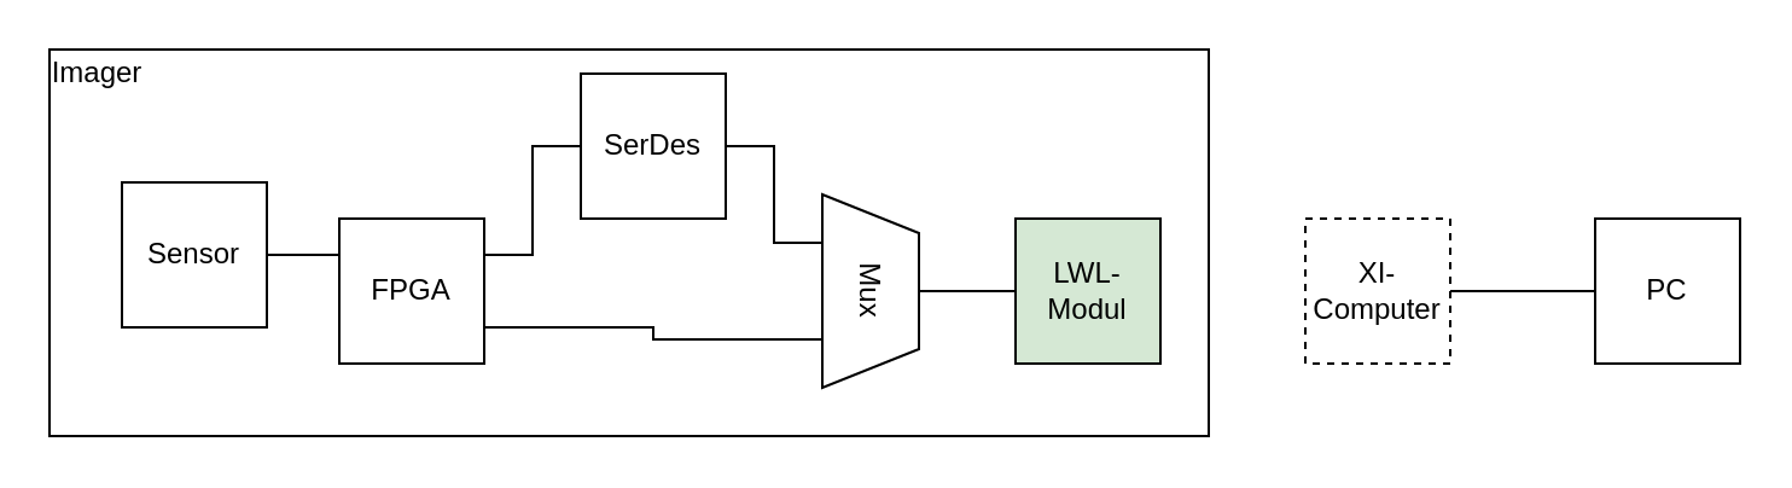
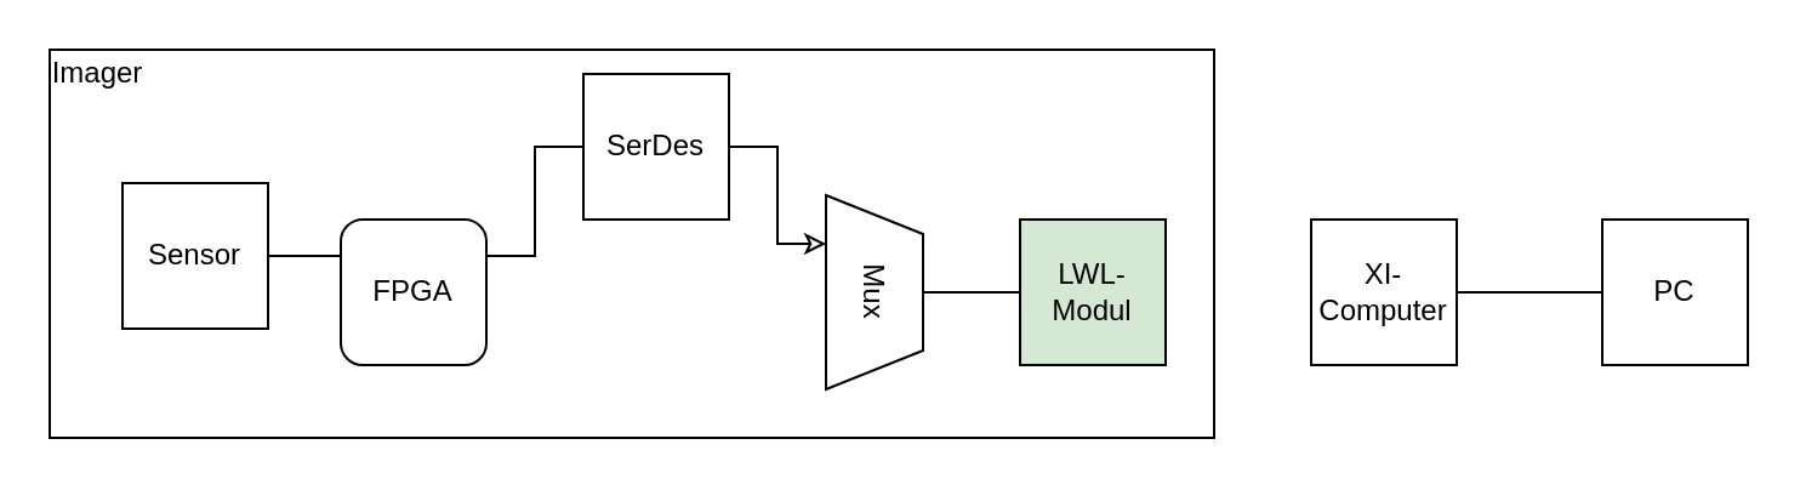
  <mxCell id="0" />
  <mxCell id="1" parent="0" />
  <mxCell id="2" value="" style="rounded=0;whiteSpace=wrap;html=1;fillColor=none;" vertex="1" parent="1"><mxGeometry x="20" y="20" width="480" height="160" as="geometry" /></mxCell>
- <mxCell id="3" style="edgeStyle=orthogonalEdgeStyle;rounded=0;orthogonalLoop=1;jettySize=auto;html=1;exitX=1;exitY=0.75;exitDx=0;exitDy=0;entryX=0.75;entryY=1;entryDx=0;entryDy=0;endArrow=none;endFill=0;" edge="1" parent="1" source="4" target="10"><mxGeometry relative="1" as="geometry" /></mxCell>
- <mxCell id="4" value="FPGA" style="rounded=0;whiteSpace=wrap;html=1;" vertex="1" parent="1"><mxGeometry x="140" y="90" width="60" height="60" as="geometry" /></mxCell>
+ <mxCell id="4" value="FPGA" style="whiteSpace=wrap;html=1;rounded=1;" vertex="1" parent="1"><mxGeometry x="140" y="90" width="60" height="60" as="geometry" /></mxCell>
  <mxCell id="5" style="edgeStyle=orthogonalEdgeStyle;rounded=0;orthogonalLoop=1;jettySize=auto;html=1;exitX=1;exitY=0.5;exitDx=0;exitDy=0;entryX=0;entryY=0.5;entryDx=0;entryDy=0;endArrow=none;endFill=0;" edge="1" parent="1" source="6" target="4"><mxGeometry relative="1" as="geometry" /></mxCell>
  <mxCell id="6" value="Sensor" style="rounded=0;whiteSpace=wrap;html=1;" vertex="1" parent="1"><mxGeometry x="50" y="75" width="60" height="60" as="geometry" /></mxCell>
- <mxCell id="7" style="edgeStyle=orthogonalEdgeStyle;rounded=0;orthogonalLoop=1;jettySize=auto;html=1;exitX=1;exitY=0.5;exitDx=0;exitDy=0;entryX=0.25;entryY=1;entryDx=0;entryDy=0;endArrow=none;endFill=0;strokeColor=#000000;" edge="1" parent="1" source="8" target="10"><mxGeometry relative="1" as="geometry" /></mxCell>
+ <mxCell id="7" style="edgeStyle=orthogonalEdgeStyle;rounded=0;orthogonalLoop=1;jettySize=auto;html=1;exitX=1;exitY=0.5;exitDx=0;exitDy=0;entryX=0.25;entryY=1;entryDx=0;entryDy=0;endArrow=classic;endFill=0;strokeColor=#000000;" edge="1" parent="1" source="8" target="10"><mxGeometry relative="1" as="geometry" /></mxCell>
  <mxCell id="8" value="SerDes" style="rounded=0;whiteSpace=wrap;html=1;" vertex="1" parent="1"><mxGeometry x="240" y="30" width="60" height="60" as="geometry" /></mxCell>
  <mxCell id="9" style="edgeStyle=orthogonalEdgeStyle;rounded=0;orthogonalLoop=1;jettySize=auto;html=1;exitX=0.5;exitY=0;exitDx=0;exitDy=0;entryX=0;entryY=0.5;entryDx=0;entryDy=0;endArrow=none;endFill=0;strokeColor=#000000;" edge="1" parent="1" source="10" target="11"><mxGeometry relative="1" as="geometry" /></mxCell>
  <mxCell id="10" value="Mux" style="shape=trapezoid;perimeter=trapezoidPerimeter;whiteSpace=wrap;html=1;rotation=90;" vertex="1" parent="1"><mxGeometry x="320" y="100" width="80" height="40" as="geometry" /></mxCell>
  <mxCell id="11" value="LWL-Modul" style="rounded=0;whiteSpace=wrap;html=1;fillColor=#d5e8d4;" vertex="1" parent="1"><mxGeometry x="420" y="90" width="60" height="60" as="geometry" /></mxCell>
  <mxCell id="12" style="edgeStyle=orthogonalEdgeStyle;rounded=0;orthogonalLoop=1;jettySize=auto;html=1;exitX=1;exitY=0.5;exitDx=0;exitDy=0;entryX=0;entryY=0.5;entryDx=0;entryDy=0;endArrow=none;endFill=0;strokeColor=#000000;" edge="1" parent="1" source="13" target="14"><mxGeometry relative="1" as="geometry" /></mxCell>
- <mxCell id="13" value="XI-Computer" style="rounded=0;whiteSpace=wrap;html=1;dashed=1;" vertex="1" parent="1"><mxGeometry x="540" y="90" width="60" height="60" as="geometry" /></mxCell>
+ <mxCell id="13" value="XI-Computer" style="rounded=0;whiteSpace=wrap;html=1;" vertex="1" parent="1"><mxGeometry x="540" y="90" width="60" height="60" as="geometry" /></mxCell>
  <mxCell id="14" value="PC" style="rounded=0;whiteSpace=wrap;html=1;" vertex="1" parent="1"><mxGeometry x="660" y="90" width="60" height="60" as="geometry" /></mxCell>
  <mxCell id="15" value="" style="endArrow=none;html=1;exitX=1;exitY=0.25;exitDx=0;exitDy=0;entryX=0;entryY=0.5;entryDx=0;entryDy=0;edgeStyle=orthogonalEdgeStyle;rounded=0;" edge="1" parent="1" source="4" target="8"><mxGeometry width="50" height="50" relative="1" as="geometry"><mxPoint x="350" y="210" as="sourcePoint" /><mxPoint x="400" y="160" as="targetPoint" /></mxGeometry></mxCell>
  <mxCell id="16" value="Imager" style="text;html=1;strokeColor=none;fillColor=none;align=center;verticalAlign=middle;whiteSpace=wrap;rounded=0;" vertex="1" parent="1"><mxGeometry x="20" y="20" width="40" height="20" as="geometry" /></mxCell>
